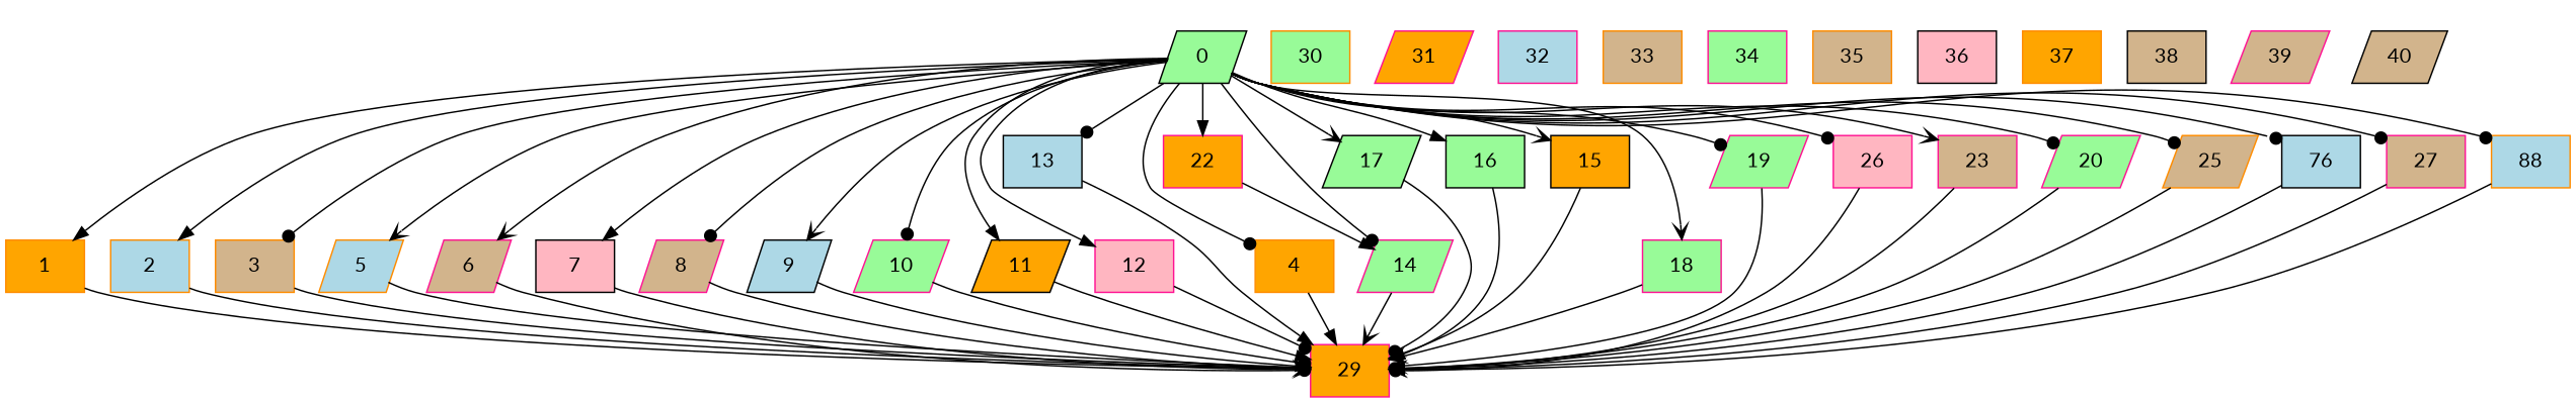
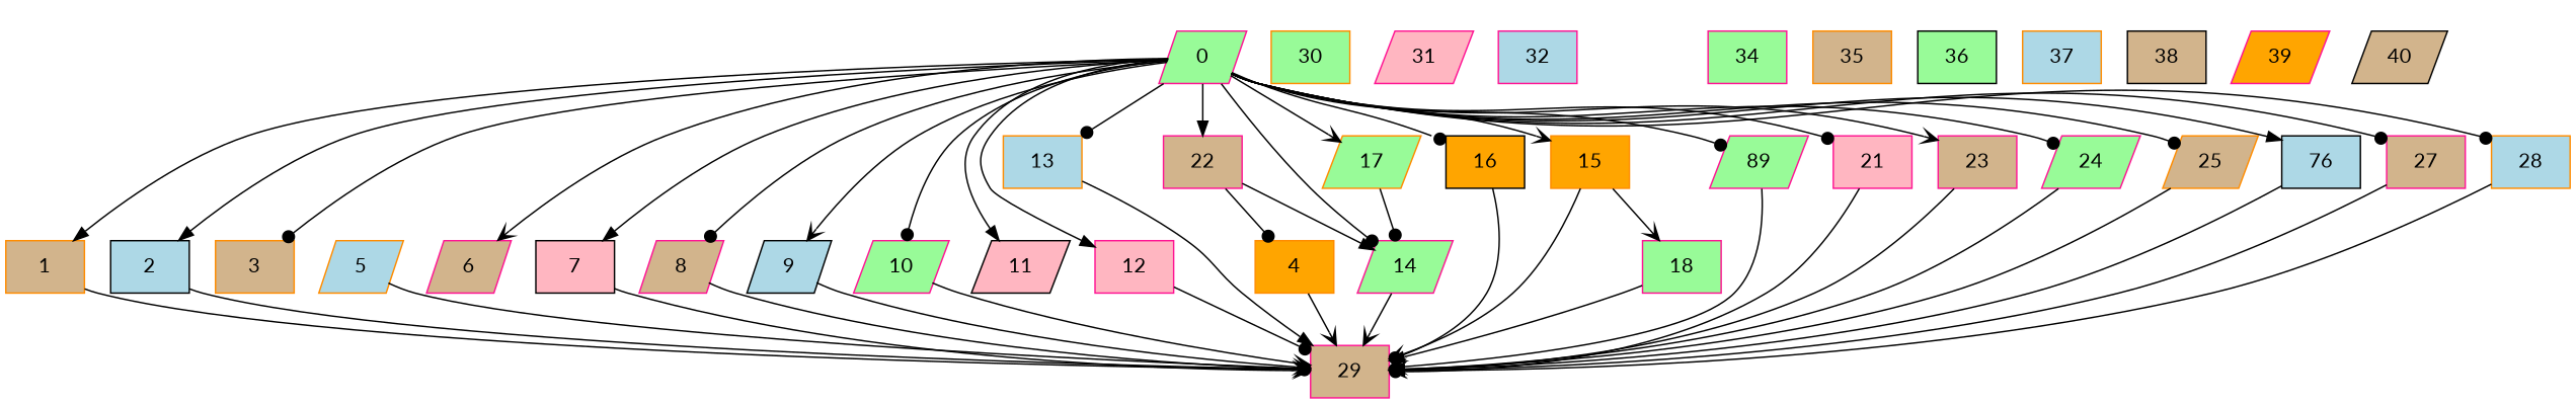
  digraph {
    fontname=Lato
    node [Weight=6 color=deeppink fillcolor=tan fontname=Lato shape=box style=filled]
    edge [Weight=4 arrowhead=dot fontname=Lato]
-   0 [Weight=5 color=black fillcolor=palegreen shape=parallelogram]
-   1 [color=darkorange fillcolor=orange]
-   2 [Weight=5 color=darkorange fillcolor=lightblue]
+   0 [Weight=5 fillcolor=palegreen shape=parallelogram]
+   1 [color=darkorange]
+   2 [Weight=5 color=black fillcolor=lightblue]
    3 [color=darkorange]
    4 [Weight=4 color=darkorange fillcolor=orange]
    5 [Weight=7 color=darkorange fillcolor=lightblue shape=parallelogram]
    6 [Weight=7 shape=parallelogram]
    7 [Weight=8 color=black fillcolor=lightpink]
    8 [shape=parallelogram]
    9 [Weight=5 color=black fillcolor=lightblue shape=parallelogram]
    10 [fillcolor=palegreen shape=parallelogram]
-   11 [Weight=4 color=black fillcolor=orange shape=parallelogram]
+   11 [Weight=4 color=black fillcolor=lightpink shape=parallelogram]
    12 [Weight=7 fillcolor=lightpink]
-   13 [Weight=7 color=black fillcolor=lightblue]
+   13 [Weight=7 color=darkorange fillcolor=lightblue]
    14 [Weight=8 fillcolor=palegreen shape=parallelogram]
-   15 [color=black fillcolor=orange]
-   16 [Weight=5 color=black fillcolor=palegreen]
-   17 [color=black fillcolor=palegreen shape=parallelogram]
+   15 [color=darkorange fillcolor=orange]
+   16 [Weight=5 color=black fillcolor=orange]
+   17 [color=darkorange fillcolor=palegreen shape=parallelogram]
    18 [Weight=4 fillcolor=palegreen]
-   19 [Weight=7 fillcolor=palegreen shape=parallelogram]
-   21 [Weight=8 fillcolor=lightpink label=26]
-   22 [fillcolor=orange]
+   19 [Weight=7 fillcolor=palegreen shape=parallelogram label=89]
+   21 [Weight=8 fillcolor=lightpink]
+   22
    23 [Weight=4]
-   24 [Weight=7 fillcolor=palegreen shape=parallelogram label=20]
+   24 [Weight=7 fillcolor=palegreen shape=parallelogram]
    25 [Weight=7 color=darkorange shape=parallelogram]
    n26 [Weight=8 color=black fillcolor=lightblue label=76]
    27
-   28 [Weight=5 color=darkorange fillcolor=lightblue label=88]
-   29 [fillcolor=orange]
+   28 [Weight=5 color=darkorange fillcolor=lightblue]
+   29
    30 [Weight=4 color=darkorange fillcolor=palegreen]
-   31 [Weight=8 fillcolor=orange shape=parallelogram]
+   31 [Weight=8 fillcolor=lightpink shape=parallelogram]
    32 [fillcolor=lightblue]
-   33 [Weight=4 color=darkorange]
    34 [Weight=7 fillcolor=palegreen]
    35 [Weight=7 color=darkorange]
-   36 [Weight=8 color=black fillcolor=lightpink]
-   37 [color=darkorange fillcolor=orange]
+   36 [Weight=8 color=black fillcolor=palegreen]
+   37 [color=darkorange fillcolor=lightblue]
    38 [Weight=5 color=black]
-   39 [shape=parallelogram]
+   39 [fillcolor=orange shape=parallelogram]
    40 [Weight=4 color=black shape=parallelogram]
    0 -> 1 [Weight=6 arrowhead=normal]
    0 -> 2 [Weight=10 arrowhead=normal]
    0 -> 3
-   0 -> 4 [Weight=5]
-   0 -> 5 [Weight=7 arrowhead=vee]
+   22 -> 4 [Weight=5]
    0 -> 6 [Weight=10 arrowhead=vee]
    0 -> 7 [Weight=6 arrowhead=normal]
    0 -> 8 [Weight=6]
    0 -> 9 [Weight=5 arrowhead=vee]
    0 -> 10 [Weight=6]
    0 -> 11 [Weight=9 arrowhead=normal]
    0 -> 12 [Weight=2 arrowhead=normal]
    0 -> 13 [Weight=9]
    0 -> 14
    0 -> 15 [Weight=9 arrowhead=vee]
-   0 -> 16 [Weight=10 arrowhead=normal]
+   0 -> 16 [Weight=10]
    0 -> 17 [arrowhead=vee]
-   0 -> 18 [Weight=8 arrowhead=vee]
+   15 -> 18 [Weight=8 arrowhead=vee]
    0 -> 19 [Weight=2]
    0 -> 21 [Weight=9]
    0 -> 22 [arrowhead=normal]
    0 -> 23 [Weight=9 arrowhead=vee]
    0 -> 24 [Weight=10]
    0 -> 25
-   0 -> n26
+   0 -> n26 [arrowhead=normal]
    0 -> 27 [Weight=8]
    0 -> 28 [Weight=2]
    1 -> 29 [Weight=2]
    2 -> 29 [Weight=9 arrowhead=vee]
-   3 -> 29
-   4 -> 29 [Weight=9 arrowhead=normal]
+   4 -> 29 [Weight=9 arrowhead=vee]
    5 -> 29 [Weight=10]
-   6 -> 29
    7 -> 29 [Weight=10 arrowhead=vee]
    8 -> 29 [Weight=9]
-   9 -> 29 [arrowhead=normal]
-   10 -> 29 [Weight=9]
-   11 -> 29 [Weight=10 arrowhead=normal]
+   9 -> 29 [arrowhead=vee]
+   10 -> 29 [Weight=9 arrowhead=vee]
    12 -> 29
    13 -> 29 [Weight=9 arrowhead=normal]
    14 -> 29 [Weight=10 arrowhead=vee]
-   15 -> 29 [arrowhead=normal]
-   16 -> 29 [Weight=9 arrowhead=normal]
-   17 -> 29 [Weight=10]
-   18 -> 29 [arrowhead=vee]
+   15 -> 29 [arrowhead=vee]
+   16 -> 29 [Weight=9]
+   17 -> 14 [Weight=10]
+   18 -> 29 [arrowhead=normal]
    19 -> 29 [Weight=9 arrowhead=vee]
    21 -> 29
    22 -> 14 [Weight=9 arrowhead=normal]
    23 -> 29 [Weight=10 arrowhead=normal]
    24 -> 29 [arrowhead=normal]
    25 -> 29 [Weight=10]
    n26 -> 29 [arrowhead=vee]
    27 -> 29 [Weight=9 arrowhead=vee]
    28 -> 29 [Weight=10 arrowhead=normal]
  }
